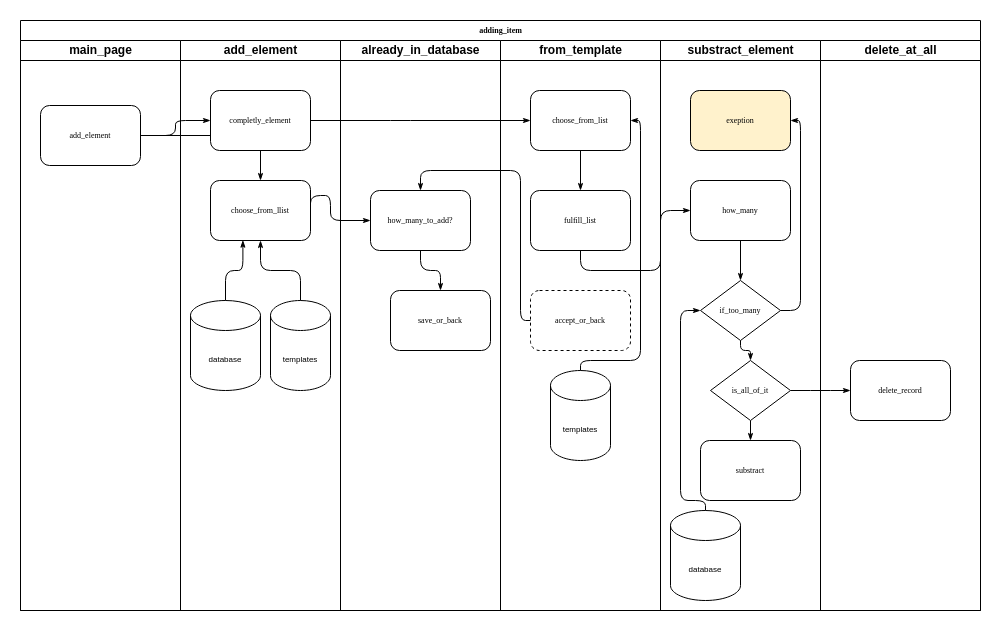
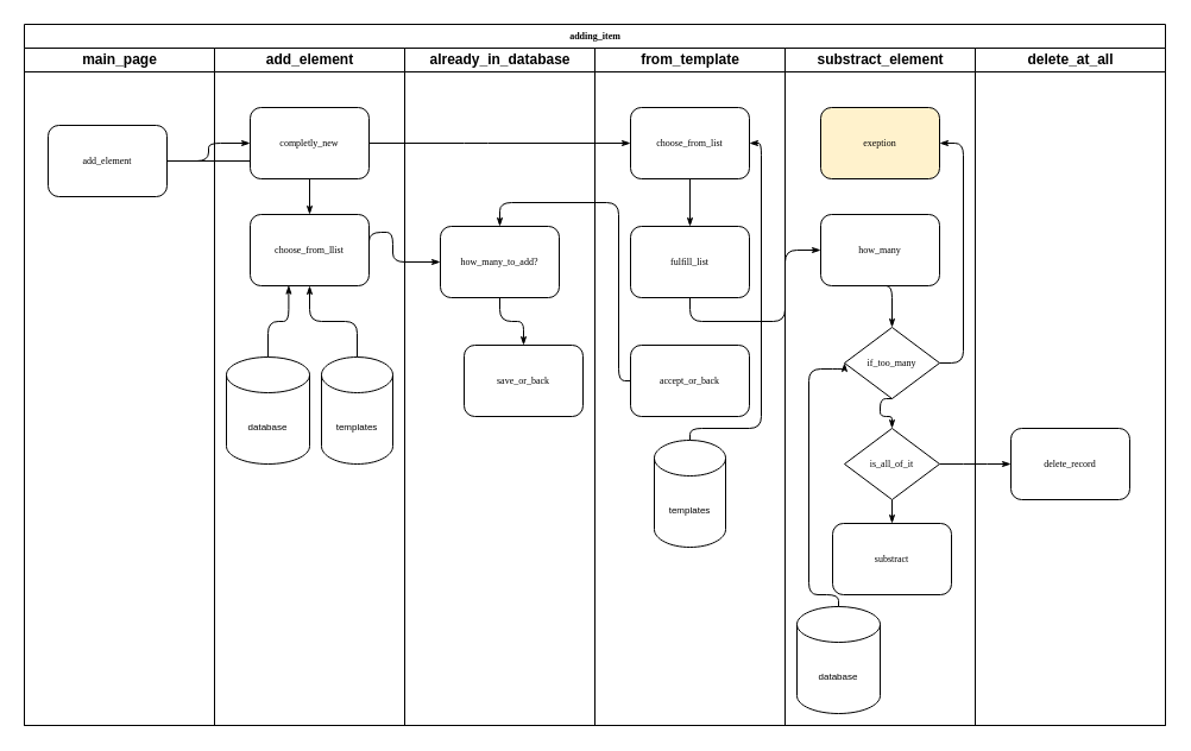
  <mxCell id="0" />
  <mxCell id="1" parent="0" />
  <mxCell id="2" value="adding_item" style="swimlane;html=1;childLayout=stackLayout;startSize=20;rounded=0;shadow=0;labelBackgroundColor=none;strokeWidth=1;fontFamily=Verdana;fontSize=8;align=center;" parent="1" vertex="1"><mxGeometry x="20" y="20" width="960" height="590" as="geometry" /></mxCell>
  <mxCell id="3" value="main_page" style="swimlane;html=1;startSize=20;" parent="2" vertex="1"><mxGeometry y="20" width="160" height="570" as="geometry" /></mxCell>
  <mxCell id="4" value="add_element" style="rounded=1;whiteSpace=wrap;html=1;shadow=0;labelBackgroundColor=none;strokeWidth=1;fontFamily=Verdana;fontSize=8;align=center;" parent="3" vertex="1"><mxGeometry x="20" y="65" width="100" height="60" as="geometry" /></mxCell>
  <mxCell id="5" style="edgeStyle=orthogonalEdgeStyle;rounded=1;html=1;labelBackgroundColor=none;startArrow=none;startFill=0;startSize=5;endArrow=classicThin;endFill=1;endSize=5;jettySize=auto;orthogonalLoop=1;strokeWidth=1;fontFamily=Verdana;fontSize=8" parent="2" source="4" target="8" edge="1"><mxGeometry relative="1" as="geometry" /></mxCell>
  <mxCell id="6" style="edgeStyle=orthogonalEdgeStyle;rounded=1;html=1;labelBackgroundColor=none;startArrow=none;startFill=0;startSize=5;endArrow=classicThin;endFill=1;endSize=5;jettySize=auto;orthogonalLoop=1;strokeWidth=1;fontFamily=Verdana;fontSize=8;exitX=1;exitY=0.5;exitDx=0;exitDy=0;entryX=0;entryY=0.5;entryDx=0;entryDy=0;" parent="2" source="35" target="39" edge="1"><mxGeometry relative="1" as="geometry"><mxPoint x="790" y="580" as="sourcePoint" /><mxPoint x="820" y="590" as="targetPoint" /><Array as="points"><mxPoint x="800" y="370" /><mxPoint x="800" y="370" /></Array></mxGeometry></mxCell>
  <mxCell id="7" value="add_element" style="swimlane;html=1;startSize=20;" parent="2" vertex="1"><mxGeometry x="160" y="20" width="160" height="570" as="geometry" /></mxCell>
  <mxCell id="8" value="choose_from_llist" style="rounded=1;whiteSpace=wrap;html=1;shadow=0;labelBackgroundColor=none;strokeWidth=1;fontFamily=Verdana;fontSize=8;align=center;" parent="7" vertex="1"><mxGeometry x="30" y="140" width="100" height="60" as="geometry" /></mxCell>
- <mxCell id="9" value="completly_element" style="rounded=1;whiteSpace=wrap;html=1;shadow=0;labelBackgroundColor=none;strokeWidth=1;fontFamily=Verdana;fontSize=8;align=center;" vertex="1" parent="7"><mxGeometry x="30" y="50" width="100" height="60" as="geometry" /></mxCell>
+ <mxCell id="9" value="completly_new" style="rounded=1;whiteSpace=wrap;html=1;shadow=0;labelBackgroundColor=none;strokeWidth=1;fontFamily=Verdana;fontSize=8;align=center;" vertex="1" parent="7"><mxGeometry x="30" y="50" width="100" height="60" as="geometry" /></mxCell>
  <mxCell id="10" value="&lt;font style=&quot;font-size: 8px;&quot;&gt;database&lt;/font&gt;" style="shape=cylinder3;whiteSpace=wrap;html=1;boundedLbl=1;backgroundOutline=1;size=15;" vertex="1" parent="7"><mxGeometry x="10" y="260" width="70" height="90" as="geometry" /></mxCell>
  <mxCell id="11" value="&lt;font style=&quot;font-size: 8px;&quot;&gt;templates&lt;/font&gt;" style="shape=cylinder3;whiteSpace=wrap;html=1;boundedLbl=1;backgroundOutline=1;size=15;" vertex="1" parent="7"><mxGeometry x="90" y="260" width="60" height="90" as="geometry" /></mxCell>
  <mxCell id="12" style="edgeStyle=orthogonalEdgeStyle;rounded=1;html=1;labelBackgroundColor=none;startArrow=none;startFill=0;startSize=5;endArrow=classicThin;endFill=1;endSize=5;jettySize=auto;orthogonalLoop=1;strokeWidth=1;fontFamily=Verdana;fontSize=8;exitX=0.5;exitY=0;exitDx=0;exitDy=0;exitPerimeter=0;entryX=0.324;entryY=0.995;entryDx=0;entryDy=0;entryPerimeter=0;" parent="7" source="10" target="8" edge="1"><mxGeometry relative="1" as="geometry" /></mxCell>
  <mxCell id="13" style="edgeStyle=orthogonalEdgeStyle;rounded=1;html=1;labelBackgroundColor=none;startArrow=none;startFill=0;startSize=5;endArrow=classicThin;endFill=1;endSize=5;jettySize=auto;orthogonalLoop=1;strokeWidth=1;fontFamily=Verdana;fontSize=8;exitX=0.5;exitY=0;exitDx=0;exitDy=0;exitPerimeter=0;entryX=0.5;entryY=1;entryDx=0;entryDy=0;" edge="1" parent="7" source="11" target="8"><mxGeometry relative="1" as="geometry"><mxPoint x="55" y="270" as="sourcePoint" /><mxPoint x="72" y="195" as="targetPoint" /></mxGeometry></mxCell>
  <mxCell id="14" value="already_in_database" style="swimlane;html=1;startSize=20;" parent="2" vertex="1"><mxGeometry x="320" y="20" width="160" height="570" as="geometry" /></mxCell>
  <mxCell id="15" value="how_many_to_add?" style="rounded=1;whiteSpace=wrap;html=1;shadow=0;labelBackgroundColor=none;strokeWidth=1;fontFamily=Verdana;fontSize=8;align=center;" vertex="1" parent="14"><mxGeometry x="30" y="150" width="100" height="60" as="geometry" /></mxCell>
  <mxCell id="16" value="save_or_back" style="rounded=1;whiteSpace=wrap;html=1;shadow=0;labelBackgroundColor=none;strokeWidth=1;fontFamily=Verdana;fontSize=8;align=center;" parent="14" vertex="1"><mxGeometry x="50" y="250" width="100" height="60" as="geometry" /></mxCell>
  <mxCell id="17" style="edgeStyle=orthogonalEdgeStyle;rounded=1;html=1;labelBackgroundColor=none;startArrow=none;startFill=0;startSize=5;endArrow=classicThin;endFill=1;endSize=5;jettySize=auto;orthogonalLoop=1;strokeWidth=1;fontFamily=Verdana;fontSize=8;exitX=0.5;exitY=1;exitDx=0;exitDy=0;entryX=0.5;entryY=0;entryDx=0;entryDy=0;" parent="14" source="15" target="16" edge="1"><mxGeometry relative="1" as="geometry"><mxPoint x="80" y="370" as="targetPoint" /></mxGeometry></mxCell>
  <mxCell id="18" value="from_template" style="swimlane;html=1;startSize=20;" parent="2" vertex="1"><mxGeometry x="480" y="20" width="160" height="570" as="geometry" /></mxCell>
  <mxCell id="19" value="choose_from_list" style="rounded=1;whiteSpace=wrap;html=1;shadow=0;labelBackgroundColor=none;strokeWidth=1;fontFamily=Verdana;fontSize=8;align=center;" parent="18" vertex="1"><mxGeometry x="30" y="50" width="100" height="60" as="geometry" /></mxCell>
  <mxCell id="20" value="fulfill_list" style="rounded=1;whiteSpace=wrap;html=1;shadow=0;labelBackgroundColor=none;strokeWidth=1;fontFamily=Verdana;fontSize=8;align=center;" parent="18" vertex="1"><mxGeometry x="30" y="150" width="100" height="60" as="geometry" /></mxCell>
  <mxCell id="21" style="edgeStyle=orthogonalEdgeStyle;rounded=1;html=1;labelBackgroundColor=none;startArrow=none;startFill=0;startSize=5;endArrow=classicThin;endFill=1;endSize=5;jettySize=auto;orthogonalLoop=1;strokeWidth=1;fontFamily=Verdana;fontSize=8" parent="18" source="19" target="20" edge="1"><mxGeometry relative="1" as="geometry" /></mxCell>
- <mxCell id="22" value="accept_or_back" style="rounded=1;whiteSpace=wrap;html=1;shadow=0;labelBackgroundColor=none;strokeWidth=1;fontFamily=Verdana;fontSize=8;align=center;dashed=1;" vertex="1" parent="18"><mxGeometry x="30" y="250" width="100" height="60" as="geometry" /></mxCell>
+ <mxCell id="22" value="accept_or_back" style="rounded=1;whiteSpace=wrap;html=1;shadow=0;labelBackgroundColor=none;strokeWidth=1;fontFamily=Verdana;fontSize=8;align=center;" vertex="1" parent="18"><mxGeometry x="30" y="250" width="100" height="60" as="geometry" /></mxCell>
  <mxCell id="23" style="edgeStyle=orthogonalEdgeStyle;rounded=1;html=1;labelBackgroundColor=none;startArrow=none;startFill=0;startSize=5;endArrow=classicThin;endFill=1;endSize=5;jettySize=auto;orthogonalLoop=1;strokeWidth=1;fontFamily=Verdana;fontSize=8;exitX=0.5;exitY=1;exitDx=0;exitDy=0;" edge="1" parent="18" source="20" target="28"><mxGeometry relative="1" as="geometry"><mxPoint x="-70" y="220" as="sourcePoint" /><mxPoint x="-70" y="260" as="targetPoint" /></mxGeometry></mxCell>
  <mxCell id="24" value="&lt;font style=&quot;font-size: 8px;&quot;&gt;templates&lt;/font&gt;" style="shape=cylinder3;whiteSpace=wrap;html=1;boundedLbl=1;backgroundOutline=1;size=15;" vertex="1" parent="18"><mxGeometry x="50" y="330" width="60" height="90" as="geometry" /></mxCell>
  <mxCell id="25" style="edgeStyle=orthogonalEdgeStyle;rounded=1;html=1;labelBackgroundColor=none;startArrow=none;startFill=0;startSize=5;endArrow=classicThin;endFill=1;endSize=5;jettySize=auto;orthogonalLoop=1;strokeWidth=1;fontFamily=Verdana;fontSize=8;exitX=0.5;exitY=0;exitDx=0;exitDy=0;exitPerimeter=0;entryX=1;entryY=0.5;entryDx=0;entryDy=0;" edge="1" parent="18" source="24" target="19"><mxGeometry relative="1" as="geometry"><mxPoint x="80" y="320" as="sourcePoint" /><mxPoint x="140" y="280" as="targetPoint" /><Array as="points"><mxPoint x="80" y="320" /><mxPoint x="140" y="320" /><mxPoint x="140" y="80" /></Array></mxGeometry></mxCell>
  <mxCell id="26" value="substract_element" style="swimlane;html=1;startSize=20;" parent="2" vertex="1"><mxGeometry x="640" y="20" width="160" height="570" as="geometry" /></mxCell>
  <mxCell id="27" value="substract" style="rounded=1;whiteSpace=wrap;html=1;shadow=0;labelBackgroundColor=none;strokeWidth=1;fontFamily=Verdana;fontSize=8;align=center;" parent="26" vertex="1"><mxGeometry x="40" y="400" width="100" height="60" as="geometry" /></mxCell>
  <mxCell id="28" value="how_many" style="rounded=1;whiteSpace=wrap;html=1;shadow=0;labelBackgroundColor=none;strokeWidth=1;fontFamily=Verdana;fontSize=8;align=center;" parent="26" vertex="1"><mxGeometry x="30" y="140" width="100" height="60" as="geometry" /></mxCell>
  <mxCell id="29" value="&lt;font style=&quot;font-size: 8px;&quot;&gt;database&lt;/font&gt;" style="shape=cylinder3;whiteSpace=wrap;html=1;boundedLbl=1;backgroundOutline=1;size=15;" vertex="1" parent="26"><mxGeometry x="10" y="470" width="70" height="90" as="geometry" /></mxCell>
- <mxCell id="30" value="if_too_many" style="rhombus;whiteSpace=wrap;html=1;rounded=0;shadow=0;labelBackgroundColor=none;strokeWidth=1;fontFamily=Verdana;fontSize=8;align=center;" parent="26" vertex="1"><mxGeometry x="40" y="240" width="80" height="60" as="geometry" /></mxCell>
+ <mxCell id="30" value="if_too_many" style="rhombus;whiteSpace=wrap;html=1;rounded=0;shadow=0;labelBackgroundColor=none;strokeWidth=1;fontFamily=Verdana;fontSize=8;align=center;" parent="26" vertex="1"><mxGeometry x="50" y="235" width="80" height="60" as="geometry" /></mxCell>
  <mxCell id="31" style="edgeStyle=orthogonalEdgeStyle;rounded=1;html=1;labelBackgroundColor=none;startArrow=none;startFill=0;startSize=5;endArrow=classicThin;endFill=1;endSize=5;jettySize=auto;orthogonalLoop=1;strokeWidth=1;fontFamily=Verdana;fontSize=8;exitX=0.5;exitY=1;exitDx=0;exitDy=0;entryX=0.5;entryY=0;entryDx=0;entryDy=0;" parent="26" source="35" target="27" edge="1"><mxGeometry relative="1" as="geometry"><mxPoint x="110" y="390" as="sourcePoint" /><mxPoint x="100" y="460" as="targetPoint" /></mxGeometry></mxCell>
  <mxCell id="32" value="exeption" style="rounded=1;whiteSpace=wrap;html=1;shadow=0;labelBackgroundColor=none;strokeWidth=1;fontFamily=Verdana;fontSize=8;align=center;fillColor=#fff2cc;" parent="26" vertex="1"><mxGeometry x="30" y="50" width="100" height="60" as="geometry" /></mxCell>
  <mxCell id="33" style="edgeStyle=orthogonalEdgeStyle;rounded=1;html=1;labelBackgroundColor=none;startArrow=none;startFill=0;startSize=5;endArrow=classicThin;endFill=1;endSize=5;jettySize=auto;orthogonalLoop=1;strokeWidth=1;fontFamily=Verdana;fontSize=8;exitX=0.5;exitY=1;exitDx=0;exitDy=0;entryX=0.5;entryY=0;entryDx=0;entryDy=0;" edge="1" parent="26" source="28" target="30"><mxGeometry relative="1" as="geometry"><mxPoint x="90" y="310" as="sourcePoint" /><mxPoint x="80" y="230" as="targetPoint" /></mxGeometry></mxCell>
  <mxCell id="34" style="edgeStyle=orthogonalEdgeStyle;rounded=1;html=1;labelBackgroundColor=none;startArrow=none;startFill=0;startSize=5;endArrow=classicThin;endFill=1;endSize=5;jettySize=auto;orthogonalLoop=1;strokeWidth=1;fontFamily=Verdana;fontSize=8;exitX=1;exitY=0.5;exitDx=0;exitDy=0;entryX=1;entryY=0.5;entryDx=0;entryDy=0;" edge="1" parent="26" source="30" target="32"><mxGeometry relative="1" as="geometry"><mxPoint x="170" y="479.66" as="sourcePoint" /><mxPoint x="230" y="479.66" as="targetPoint" /></mxGeometry></mxCell>
  <mxCell id="35" value="is_all_of_it" style="rhombus;whiteSpace=wrap;html=1;rounded=0;shadow=0;labelBackgroundColor=none;strokeWidth=1;fontFamily=Verdana;fontSize=8;align=center;" vertex="1" parent="26"><mxGeometry x="50" y="320" width="80" height="60" as="geometry" /></mxCell>
  <mxCell id="36" value="" style="edgeStyle=orthogonalEdgeStyle;rounded=1;html=1;labelBackgroundColor=none;startArrow=none;startFill=0;startSize=5;endArrow=classicThin;endFill=1;endSize=5;jettySize=auto;orthogonalLoop=1;strokeWidth=1;fontFamily=Verdana;fontSize=8;exitX=0.5;exitY=1;exitDx=0;exitDy=0;entryX=0.5;entryY=0;entryDx=0;entryDy=0;" edge="1" parent="26" source="30" target="35"><mxGeometry relative="1" as="geometry"><mxPoint x="80" y="310" as="sourcePoint" /><mxPoint x="110" y="320" as="targetPoint" /><Array as="points"><mxPoint x="80" y="310" /><mxPoint x="90" y="310" /></Array></mxGeometry></mxCell>
  <mxCell id="37" style="edgeStyle=orthogonalEdgeStyle;rounded=1;html=1;labelBackgroundColor=none;startArrow=none;startFill=0;startSize=5;endArrow=classicThin;endFill=1;endSize=5;jettySize=auto;orthogonalLoop=1;strokeWidth=1;fontFamily=Verdana;fontSize=8;exitX=0.5;exitY=0;exitDx=0;exitDy=0;exitPerimeter=0;entryX=0;entryY=0.5;entryDx=0;entryDy=0;" edge="1" parent="26" source="29" target="30"><mxGeometry relative="1" as="geometry"><mxPoint x="120" y="600" as="sourcePoint" /><mxPoint x="110" y="670" as="targetPoint" /><Array as="points"><mxPoint x="45" y="460" /><mxPoint x="20" y="460" /><mxPoint x="20" y="270" /></Array></mxGeometry></mxCell>
  <mxCell id="38" value="delete_at_all" style="swimlane;html=1;startSize=20;" parent="2" vertex="1"><mxGeometry x="800" y="20" width="160" height="570" as="geometry" /></mxCell>
  <mxCell id="39" value="delete_record" style="rounded=1;whiteSpace=wrap;html=1;shadow=0;labelBackgroundColor=none;strokeWidth=1;fontFamily=Verdana;fontSize=8;align=center;" parent="38" vertex="1"><mxGeometry x="30" y="320" width="100" height="60" as="geometry" /></mxCell>
  <mxCell id="40" style="edgeStyle=orthogonalEdgeStyle;rounded=1;html=1;labelBackgroundColor=none;startArrow=none;startFill=0;startSize=5;endArrow=classicThin;endFill=1;endSize=5;jettySize=auto;orthogonalLoop=1;strokeWidth=1;fontFamily=Verdana;fontSize=8;exitX=1;exitY=0.5;exitDx=0;exitDy=0;entryX=0;entryY=0.5;entryDx=0;entryDy=0;" edge="1" parent="2" source="8" target="15"><mxGeometry relative="1" as="geometry"><mxPoint x="250" y="155" as="sourcePoint" /><mxPoint x="250" y="180" as="targetPoint" /><Array as="points"><mxPoint x="310" y="175" /><mxPoint x="310" y="200" /></Array></mxGeometry></mxCell>
  <mxCell id="41" style="edgeStyle=orthogonalEdgeStyle;rounded=1;html=1;labelBackgroundColor=none;startArrow=none;startFill=0;startSize=5;endArrow=classicThin;endFill=1;endSize=5;jettySize=auto;orthogonalLoop=1;strokeWidth=1;fontFamily=Verdana;fontSize=8;exitX=1;exitY=0.5;exitDx=0;exitDy=0;entryX=0;entryY=0.5;entryDx=0;entryDy=0;" edge="1" parent="2" source="4" target="9"><mxGeometry relative="1" as="geometry"><mxPoint x="130" y="125" as="sourcePoint" /><mxPoint x="200" y="185" as="targetPoint" /></mxGeometry></mxCell>
  <mxCell id="42" style="edgeStyle=orthogonalEdgeStyle;rounded=1;html=1;labelBackgroundColor=none;startArrow=none;startFill=0;startSize=5;endArrow=classicThin;endFill=1;endSize=5;jettySize=auto;orthogonalLoop=1;strokeWidth=1;fontFamily=Verdana;fontSize=8;exitX=0;exitY=0.5;exitDx=0;exitDy=0;entryX=0.5;entryY=0;entryDx=0;entryDy=0;" parent="2" source="22" target="15" edge="1"><mxGeometry relative="1" as="geometry"><mxPoint x="500" y="420" as="sourcePoint" /><mxPoint x="569.966" y="670" as="targetPoint" /><Array as="points"><mxPoint x="500" y="300" /><mxPoint x="500" y="150" /><mxPoint x="400" y="150" /></Array></mxGeometry></mxCell>
  <mxCell id="43" style="edgeStyle=orthogonalEdgeStyle;rounded=1;html=1;labelBackgroundColor=none;startArrow=none;startFill=0;startSize=5;endArrow=classicThin;endFill=1;endSize=5;jettySize=auto;orthogonalLoop=1;strokeWidth=1;fontFamily=Verdana;fontSize=8;exitX=1;exitY=0.5;exitDx=0;exitDy=0;entryX=0;entryY=0.5;entryDx=0;entryDy=0;" parent="2" source="9" target="19" edge="1"><mxGeometry relative="1" as="geometry"><Array as="points"><mxPoint x="380" y="100" /><mxPoint x="380" y="100" /></Array><mxPoint x="279.97" y="45" as="sourcePoint" /><mxPoint x="70.004" y="525" as="targetPoint" /></mxGeometry></mxCell>
